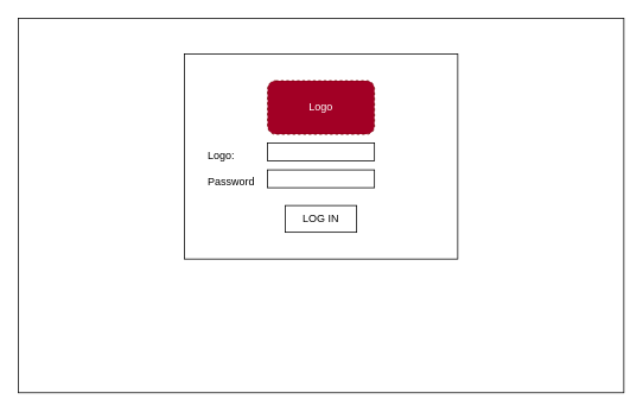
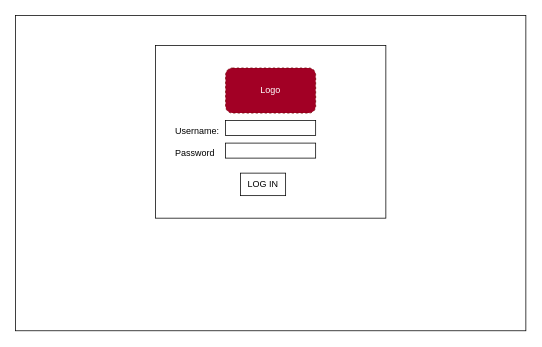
  <mxCell id="0" />
  <mxCell id="1" parent="0" />
  <mxCell id="2" value="" style="rounded=0;whiteSpace=wrap;html=1;" parent="1" vertex="1"><mxGeometry x="20" y="20" width="680" height="420" as="geometry" /></mxCell>
- <mxCell id="3" value="&lt;div style=&quot;&quot;&gt;&lt;br&gt;&lt;/div&gt;&lt;div style=&quot;&quot;&gt;&lt;span style=&quot;background-color: initial;&quot;&gt;&amp;nbsp;&lt;/span&gt;&lt;/div&gt;&lt;div style=&quot;&quot;&gt;&lt;span style=&quot;background-color: initial;&quot;&gt;Logo:&lt;/span&gt;&lt;/div&gt;&lt;div style=&quot;&quot;&gt;&lt;span style=&quot;background-color: initial;&quot;&gt;&lt;br&gt;&lt;/span&gt;&lt;/div&gt;&lt;div style=&quot;&quot;&gt;&lt;span style=&quot;background-color: initial;&quot;&gt;Password&lt;/span&gt;&lt;/div&gt;" style="rounded=0;whiteSpace=wrap;html=1;align=left;spacingLeft=24;" parent="1" vertex="1"><mxGeometry x="206.5" y="60" width="307" height="230" as="geometry" /></mxCell>
+ <mxCell id="3" value="&lt;div style=&quot;&quot;&gt;&lt;br&gt;&lt;/div&gt;&lt;div style=&quot;&quot;&gt;&lt;span style=&quot;background-color: initial;&quot;&gt;&amp;nbsp;&lt;/span&gt;&lt;/div&gt;&lt;div style=&quot;&quot;&gt;&lt;span style=&quot;background-color: initial;&quot;&gt;Username:&lt;/span&gt;&lt;/div&gt;&lt;div style=&quot;&quot;&gt;&lt;span style=&quot;background-color: initial;&quot;&gt;&lt;br&gt;&lt;/span&gt;&lt;/div&gt;&lt;div style=&quot;&quot;&gt;&lt;span style=&quot;background-color: initial;&quot;&gt;Password&lt;/span&gt;&lt;/div&gt;" style="rounded=0;whiteSpace=wrap;html=1;align=left;spacingLeft=24;" parent="1" vertex="1"><mxGeometry x="206.5" y="60" width="307" height="230" as="geometry" /></mxCell>
  <mxCell id="4" value="" style="rounded=0;whiteSpace=wrap;html=1;" parent="1" vertex="1"><mxGeometry x="300" y="160" width="120" height="20" as="geometry" /></mxCell>
  <mxCell id="5" value="" style="rounded=0;whiteSpace=wrap;html=1;" parent="1" vertex="1"><mxGeometry x="300" y="190" width="120" height="20" as="geometry" /></mxCell>
- <mxCell id="6" value="LOG IN" style="rounded=0;whiteSpace=wrap;html=1;" parent="1" vertex="1"><mxGeometry x="320" y="230" width="80" height="30" as="geometry" /></mxCell>
+ <mxCell id="6" value="LOG IN" style="rounded=0;whiteSpace=wrap;html=1;" parent="1" vertex="1"><mxGeometry x="320" y="230" width="60" height="30" as="geometry" /></mxCell>
  <mxCell id="7" value="&lt;font color=&quot;#ffffff&quot;&gt;Logo&lt;/font&gt;" style="rounded=1;whiteSpace=wrap;html=1;fillColor=#a20025;strokeColor=#6F0000;fontColor=#ffffff;dashed=1;" vertex="1" parent="1"><mxGeometry x="300" y="90" width="120" height="60" as="geometry" /></mxCell>
